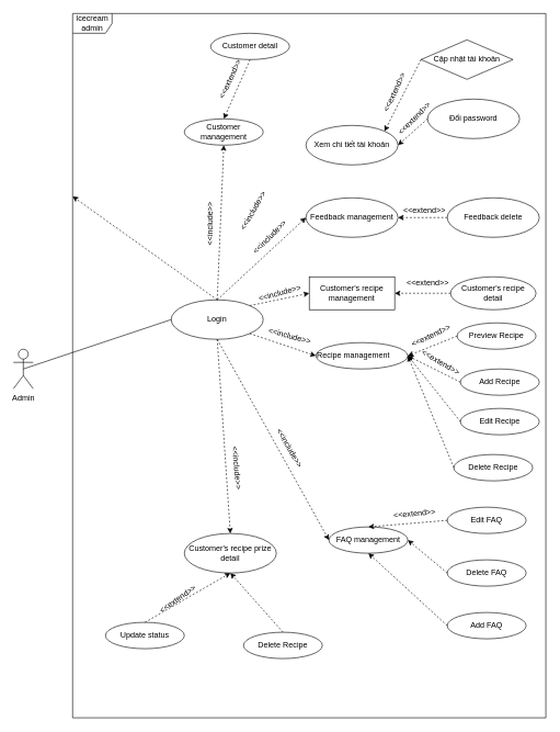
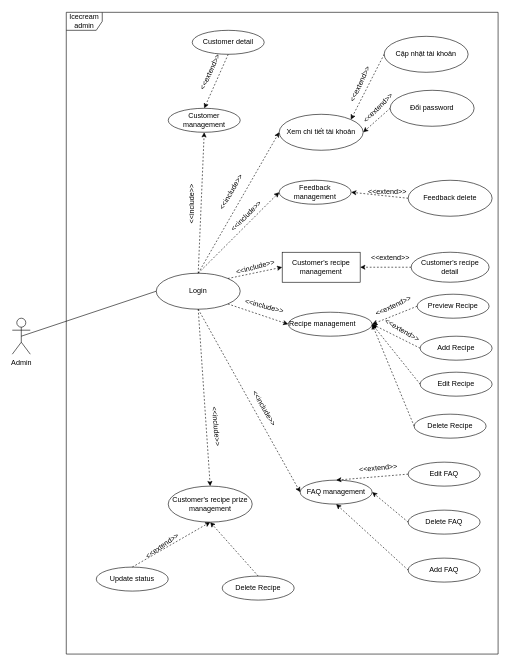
  <mxCell id="0" />
  <mxCell id="1" parent="0" />
  <mxCell id="2" value="Admin" style="shape=umlActor;verticalLabelPosition=bottom;verticalAlign=top;html=1;" vertex="1" parent="1"><mxGeometry x="20" y="530" width="30" height="60" as="geometry" /></mxCell>
  <mxCell id="3" value="Icecream admin" style="shape=umlFrame;whiteSpace=wrap;html=1;" vertex="1" parent="1"><mxGeometry x="110" y="20" width="720" height="1070" as="geometry" /></mxCell>
  <mxCell id="4" value="Customer detail" style="ellipse;whiteSpace=wrap;html=1;" vertex="1" parent="1"><mxGeometry x="320" y="50" width="120" height="40" as="geometry" /></mxCell>
  <mxCell id="5" value="Customer management" style="ellipse;whiteSpace=wrap;html=1;" vertex="1" parent="1"><mxGeometry x="280" y="180" width="120" height="40" as="geometry" /></mxCell>
- <mxCell id="6" value="Feedback management" style="ellipse;whiteSpace=wrap;html=1;" vertex="1" parent="1"><mxGeometry x="465" y="300" width="140" height="60" as="geometry" /></mxCell>
+ <mxCell id="6" value="Feedback management" style="ellipse;whiteSpace=wrap;html=1;" vertex="1" parent="1"><mxGeometry x="465" y="300" width="120" height="40" as="geometry" /></mxCell>
  <mxCell id="7" value="Feedback delete" style="ellipse;whiteSpace=wrap;html=1;" vertex="1" parent="1"><mxGeometry x="680" y="300" width="140" height="60" as="geometry" /></mxCell>
  <mxCell id="8" value="Login" style="ellipse;whiteSpace=wrap;html=1;" vertex="1" parent="1"><mxGeometry x="260" y="455" width="140" height="60" as="geometry" /></mxCell>
  <mxCell id="9" value="Xem chi tiết tài khoản" style="ellipse;whiteSpace=wrap;html=1;" vertex="1" parent="1"><mxGeometry x="465" y="190" width="140" height="60" as="geometry" /></mxCell>
  <mxCell id="10" value="Đổi password" style="ellipse;whiteSpace=wrap;html=1;" vertex="1" parent="1"><mxGeometry x="650" y="150" width="140" height="60" as="geometry" /></mxCell>
  <mxCell id="11" value="" style="endArrow=classic;html=1;entryX=1;entryY=0.5;entryDx=0;entryDy=0;exitX=0;exitY=0.5;exitDx=0;exitDy=0;dashed=1;" edge="1" parent="1" source="10" target="9"><mxGeometry width="50" height="50" relative="1" as="geometry"><mxPoint x="380" y="850" as="sourcePoint" /><mxPoint x="430" y="800" as="targetPoint" /></mxGeometry></mxCell>
- <mxCell id="12" value="Cập nhật tài khoản" style="rhombus;whiteSpace=wrap;html=1;" vertex="1" parent="1"><mxGeometry x="640" y="60" width="140" height="60" as="geometry" /></mxCell>
+ <mxCell id="12" value="Cập nhật tài khoản" style="ellipse;whiteSpace=wrap;html=1;" vertex="1" parent="1"><mxGeometry x="640" y="60" width="140" height="60" as="geometry" /></mxCell>
  <mxCell id="13" value="" style="endArrow=classic;html=1;entryX=1;entryY=0;entryDx=0;entryDy=0;exitX=0;exitY=0.5;exitDx=0;exitDy=0;dashed=1;" edge="1" parent="1" source="12" target="9"><mxGeometry width="50" height="50" relative="1" as="geometry"><mxPoint x="530" y="860" as="sourcePoint" /><mxPoint x="565.503" y="771.213" as="targetPoint" /></mxGeometry></mxCell>
  <mxCell id="14" value="" style="endArrow=none;html=1;exitX=0.5;exitY=0.5;exitDx=0;exitDy=0;exitPerimeter=0;entryX=0;entryY=0.5;entryDx=0;entryDy=0;" edge="1" parent="1" source="2" target="8"><mxGeometry width="50" height="50" relative="1" as="geometry"><mxPoint x="85" y="470" as="sourcePoint" /><mxPoint x="270" y="520" as="targetPoint" /></mxGeometry></mxCell>
- <mxCell id="15" value="" style="endArrow=classic;html=1;exitX=0.5;exitY=0;exitDx=0;exitDy=0;dashed=1;" edge="1" parent="1" source="8" target="3"><mxGeometry width="50" height="50" relative="1" as="geometry"><mxPoint x="480" y="400" as="sourcePoint" /><mxPoint x="530" y="350" as="targetPoint" /></mxGeometry></mxCell>
+ <mxCell id="15" value="" style="endArrow=classic;html=1;exitX=0.5;exitY=0;exitDx=0;exitDy=0;entryX=0;entryY=0.5;entryDx=0;entryDy=0;dashed=1;" edge="1" parent="1" source="8" target="9"><mxGeometry width="50" height="50" relative="1" as="geometry"><mxPoint x="480" y="400" as="sourcePoint" /><mxPoint x="530" y="350" as="targetPoint" /></mxGeometry></mxCell>
  <mxCell id="16" value="Customer's recipe detail" style="ellipse;whiteSpace=wrap;html=1;" vertex="1" parent="1"><mxGeometry x="685" y="420" width="130" height="50" as="geometry" /></mxCell>
  <mxCell id="17" value="Customer's recipe management" style="whiteSpace=wrap;html=1;rounded=0;" vertex="1" parent="1"><mxGeometry x="470" y="420" width="130" height="50" as="geometry" /></mxCell>
  <mxCell id="18" value="&lt;div align=&quot;left&quot;&gt;Recipe management&lt;/div&gt;" style="ellipse;whiteSpace=wrap;html=1;align=left;" vertex="1" parent="1"><mxGeometry x="480" y="520" width="140" height="40" as="geometry" /></mxCell>
  <mxCell id="19" value="Add Recipe" style="ellipse;whiteSpace=wrap;html=1;" vertex="1" parent="1"><mxGeometry x="700" y="560" width="120" height="40" as="geometry" /></mxCell>
  <mxCell id="20" value="Edit Recipe" style="ellipse;whiteSpace=wrap;html=1;" vertex="1" parent="1"><mxGeometry x="700" y="620" width="120" height="40" as="geometry" /></mxCell>
  <mxCell id="21" value="Delete Recipe" style="ellipse;whiteSpace=wrap;html=1;" vertex="1" parent="1"><mxGeometry x="690" y="690" width="120" height="40" as="geometry" /></mxCell>
  <mxCell id="22" value="Preview Recipe" style="ellipse;whiteSpace=wrap;html=1;" vertex="1" parent="1"><mxGeometry x="695" y="490" width="120" height="40" as="geometry" /></mxCell>
  <mxCell id="23" value="FAQ management" style="ellipse;whiteSpace=wrap;html=1;" vertex="1" parent="1"><mxGeometry x="500" y="800" width="120" height="40" as="geometry" /></mxCell>
  <mxCell id="24" value="Add FAQ" style="ellipse;whiteSpace=wrap;html=1;" vertex="1" parent="1"><mxGeometry x="680" y="930" width="120" height="40" as="geometry" /></mxCell>
  <mxCell id="25" value="Edit FAQ" style="ellipse;whiteSpace=wrap;html=1;" vertex="1" parent="1"><mxGeometry x="680" y="770" width="120" height="40" as="geometry" /></mxCell>
  <mxCell id="26" value="Delete FAQ" style="ellipse;whiteSpace=wrap;html=1;" vertex="1" parent="1"><mxGeometry x="680" y="850" width="120" height="40" as="geometry" /></mxCell>
- <mxCell id="27" value="Customer's recipe prize detail" style="ellipse;whiteSpace=wrap;html=1;" vertex="1" parent="1"><mxGeometry x="280" y="810" width="140" height="60" as="geometry" /></mxCell>
+ <mxCell id="27" value="Customer's recipe prize management" style="ellipse;whiteSpace=wrap;html=1;" vertex="1" parent="1"><mxGeometry x="280" y="810" width="140" height="60" as="geometry" /></mxCell>
  <mxCell id="28" value="Update status" style="ellipse;whiteSpace=wrap;html=1;" vertex="1" parent="1"><mxGeometry x="160" y="945" width="120" height="40" as="geometry" /></mxCell>
  <mxCell id="29" value="Delete Recipe" style="ellipse;whiteSpace=wrap;html=1;" vertex="1" parent="1"><mxGeometry x="370" y="960" width="120" height="40" as="geometry" /></mxCell>
  <mxCell id="30" value="" style="endArrow=classic;html=1;entryX=1;entryY=0.5;entryDx=0;entryDy=0;exitX=0;exitY=0.5;exitDx=0;exitDy=0;dashed=1;" edge="1" parent="1" source="7" target="6"><mxGeometry width="50" height="50" relative="1" as="geometry"><mxPoint x="640" y="90" as="sourcePoint" /><mxPoint x="584.497" y="198.787" as="targetPoint" /></mxGeometry></mxCell>
  <mxCell id="31" value="" style="endArrow=classic;html=1;entryX=1;entryY=0.5;entryDx=0;entryDy=0;exitX=0;exitY=0.5;exitDx=0;exitDy=0;dashed=1;" edge="1" parent="1" source="16" target="17"><mxGeometry width="50" height="50" relative="1" as="geometry"><mxPoint x="650" y="180" as="sourcePoint" /><mxPoint x="605" y="220" as="targetPoint" /></mxGeometry></mxCell>
  <mxCell id="32" value="" style="endArrow=classic;html=1;entryX=1;entryY=0.5;entryDx=0;entryDy=0;exitX=0;exitY=0.5;exitDx=0;exitDy=0;dashed=1;" edge="1" parent="1" source="22" target="18"><mxGeometry width="50" height="50" relative="1" as="geometry"><mxPoint x="685" y="445" as="sourcePoint" /><mxPoint x="600" y="445" as="targetPoint" /></mxGeometry></mxCell>
  <mxCell id="33" value="" style="endArrow=classic;html=1;entryX=1;entryY=0.5;entryDx=0;entryDy=0;exitX=0;exitY=0.5;exitDx=0;exitDy=0;dashed=1;" edge="1" parent="1" source="19"><mxGeometry width="50" height="50" relative="1" as="geometry"><mxPoint x="695" y="510" as="sourcePoint" /><mxPoint x="620" y="540" as="targetPoint" /></mxGeometry></mxCell>
  <mxCell id="34" value="" style="endArrow=classic;html=1;entryX=1;entryY=0.5;entryDx=0;entryDy=0;exitX=0;exitY=0.5;exitDx=0;exitDy=0;dashed=1;" edge="1" parent="1" source="20"><mxGeometry width="50" height="50" relative="1" as="geometry"><mxPoint x="700" y="580" as="sourcePoint" /><mxPoint x="620" y="540" as="targetPoint" /></mxGeometry></mxCell>
  <mxCell id="35" value="" style="endArrow=classic;html=1;entryX=1;entryY=0.5;entryDx=0;entryDy=0;dashed=1;exitX=0;exitY=0.5;exitDx=0;exitDy=0;" edge="1" parent="1" source="21"><mxGeometry width="50" height="50" relative="1" as="geometry"><mxPoint x="700" y="640" as="sourcePoint" /><mxPoint x="620" y="540" as="targetPoint" /></mxGeometry></mxCell>
  <mxCell id="36" value="" style="endArrow=classic;html=1;entryX=0.5;entryY=0;entryDx=0;entryDy=0;dashed=1;exitX=0;exitY=0.5;exitDx=0;exitDy=0;" edge="1" parent="1" source="25" target="23"><mxGeometry width="50" height="50" relative="1" as="geometry"><mxPoint x="690" y="710" as="sourcePoint" /><mxPoint x="620" y="540" as="targetPoint" /></mxGeometry></mxCell>
  <mxCell id="37" value="" style="endArrow=classic;html=1;entryX=1;entryY=0.5;entryDx=0;entryDy=0;dashed=1;exitX=0;exitY=0.5;exitDx=0;exitDy=0;" edge="1" parent="1" source="26" target="23"><mxGeometry width="50" height="50" relative="1" as="geometry"><mxPoint x="680" y="790" as="sourcePoint" /><mxPoint x="560" y="800" as="targetPoint" /></mxGeometry></mxCell>
  <mxCell id="38" value="" style="endArrow=classic;html=1;entryX=0.5;entryY=1;entryDx=0;entryDy=0;dashed=1;exitX=0;exitY=0.5;exitDx=0;exitDy=0;" edge="1" parent="1" source="24" target="23"><mxGeometry width="50" height="50" relative="1" as="geometry"><mxPoint x="680" y="870" as="sourcePoint" /><mxPoint x="620" y="820" as="targetPoint" /></mxGeometry></mxCell>
  <mxCell id="39" value="" style="endArrow=classic;html=1;exitX=0.5;exitY=0;exitDx=0;exitDy=0;entryX=0;entryY=0.5;entryDx=0;entryDy=0;dashed=1;" edge="1" parent="1" target="6"><mxGeometry width="50" height="50" relative="1" as="geometry"><mxPoint x="330" y="455" as="sourcePoint" /><mxPoint x="465" y="220" as="targetPoint" /></mxGeometry></mxCell>
  <mxCell id="40" value="" style="endArrow=classic;html=1;exitX=1;exitY=0;exitDx=0;exitDy=0;entryX=0;entryY=0.5;entryDx=0;entryDy=0;dashed=1;" edge="1" parent="1" source="8" target="17"><mxGeometry width="50" height="50" relative="1" as="geometry"><mxPoint x="330" y="455" as="sourcePoint" /><mxPoint x="465" y="330" as="targetPoint" /></mxGeometry></mxCell>
  <mxCell id="41" value="" style="endArrow=classic;html=1;entryX=0;entryY=0.5;entryDx=0;entryDy=0;exitX=1;exitY=1;exitDx=0;exitDy=0;dashed=1;" edge="1" parent="1" source="8" target="18"><mxGeometry width="50" height="50" relative="1" as="geometry"><mxPoint x="390" y="490" as="sourcePoint" /><mxPoint x="470" y="445" as="targetPoint" /></mxGeometry></mxCell>
  <mxCell id="42" value="" style="endArrow=classic;html=1;exitX=0.5;exitY=1;exitDx=0;exitDy=0;entryX=0;entryY=0.5;entryDx=0;entryDy=0;dashed=1;" edge="1" parent="1" source="8" target="23"><mxGeometry width="50" height="50" relative="1" as="geometry"><mxPoint x="330" y="455" as="sourcePoint" /><mxPoint x="500" y="540" as="targetPoint" /></mxGeometry></mxCell>
  <mxCell id="43" value="" style="endArrow=classic;html=1;entryX=0.5;entryY=0;entryDx=0;entryDy=0;exitX=0.5;exitY=1;exitDx=0;exitDy=0;dashed=1;" edge="1" parent="1" source="4" target="5"><mxGeometry width="50" height="50" relative="1" as="geometry"><mxPoint x="640" y="90" as="sourcePoint" /><mxPoint x="584.497" y="198.787" as="targetPoint" /></mxGeometry></mxCell>
  <mxCell id="44" value="" style="endArrow=classic;html=1;exitX=0.5;exitY=0;exitDx=0;exitDy=0;entryX=0.5;entryY=1;entryDx=0;entryDy=0;dashed=1;" edge="1" parent="1" target="5"><mxGeometry width="50" height="50" relative="1" as="geometry"><mxPoint x="330" y="455" as="sourcePoint" /><mxPoint x="465" y="220" as="targetPoint" /></mxGeometry></mxCell>
  <mxCell id="45" value="&amp;lt;&amp;lt;include&amp;gt;&amp;gt;" style="text;html=1;align=center;verticalAlign=middle;resizable=0;points=[];autosize=1;rotation=-90;" vertex="1" parent="1"><mxGeometry x="280" y="330" width="80" height="20" as="geometry" /></mxCell>
  <mxCell id="46" value="&amp;lt;&amp;lt;include&amp;gt;&amp;gt;" style="text;html=1;align=center;verticalAlign=middle;resizable=0;points=[];autosize=1;rotation=-60;" vertex="1" parent="1"><mxGeometry x="345" y="310" width="80" height="20" as="geometry" /></mxCell>
  <mxCell id="47" value="&amp;lt;&amp;lt;include&amp;gt;&amp;gt;" style="text;html=1;align=center;verticalAlign=middle;resizable=0;points=[];autosize=1;rotation=-45;" vertex="1" parent="1"><mxGeometry x="370" y="350" width="80" height="20" as="geometry" /></mxCell>
  <mxCell id="48" value="&amp;lt;&amp;lt;include&amp;gt;&amp;gt;" style="text;html=1;align=center;verticalAlign=middle;resizable=0;points=[];autosize=1;rotation=-15;" vertex="1" parent="1"><mxGeometry x="385" y="435" width="80" height="20" as="geometry" /></mxCell>
  <mxCell id="49" value="&amp;lt;&amp;lt;include&amp;gt;&amp;gt;" style="text;html=1;align=center;verticalAlign=middle;resizable=0;points=[];autosize=1;rotation=15;" vertex="1" parent="1"><mxGeometry x="400" y="500" width="80" height="20" as="geometry" /></mxCell>
  <mxCell id="50" value="&amp;lt;&amp;lt;include&amp;gt;&amp;gt;" style="text;html=1;align=center;verticalAlign=middle;resizable=0;points=[];autosize=1;rotation=60;" vertex="1" parent="1"><mxGeometry x="400" y="670" width="80" height="20" as="geometry" /></mxCell>
  <mxCell id="51" value="&amp;lt;&amp;lt;extend&amp;gt;&amp;gt;" style="text;html=1;align=center;verticalAlign=middle;resizable=0;points=[];autosize=1;rotation=-65;" vertex="1" parent="1"><mxGeometry x="310" y="110" width="80" height="20" as="geometry" /></mxCell>
  <mxCell id="52" value="&amp;lt;&amp;lt;extend&amp;gt;&amp;gt;" style="text;html=1;align=center;verticalAlign=middle;resizable=0;points=[];autosize=1;rotation=-65;" vertex="1" parent="1"><mxGeometry x="560" y="130" width="80" height="20" as="geometry" /></mxCell>
  <mxCell id="53" value="&amp;lt;&amp;lt;extend&amp;gt;&amp;gt;" style="text;html=1;align=center;verticalAlign=middle;resizable=0;points=[];autosize=1;rotation=-45;" vertex="1" parent="1"><mxGeometry x="590" y="170" width="80" height="20" as="geometry" /></mxCell>
  <mxCell id="54" value="&amp;lt;&amp;lt;extend&amp;gt;&amp;gt;" style="text;html=1;align=center;verticalAlign=middle;resizable=0;points=[];autosize=1;rotation=0;" vertex="1" parent="1"><mxGeometry x="605" y="310" width="80" height="20" as="geometry" /></mxCell>
  <mxCell id="55" value="&amp;lt;&amp;lt;extend&amp;gt;&amp;gt;" style="text;html=1;align=center;verticalAlign=middle;resizable=0;points=[];autosize=1;rotation=0;" vertex="1" parent="1"><mxGeometry x="610" y="420" width="80" height="20" as="geometry" /></mxCell>
  <mxCell id="56" value="&amp;lt;&amp;lt;extend&amp;gt;&amp;gt;" style="text;html=1;align=center;verticalAlign=middle;resizable=0;points=[];autosize=1;rotation=-25;" vertex="1" parent="1"><mxGeometry x="615" y="500" width="80" height="20" as="geometry" /></mxCell>
  <mxCell id="57" value="&amp;lt;&amp;lt;extend&amp;gt;&amp;gt;" style="text;html=1;align=center;verticalAlign=middle;resizable=0;points=[];autosize=1;rotation=30;" vertex="1" parent="1"><mxGeometry x="630" y="540" width="80" height="20" as="geometry" /></mxCell>
  <mxCell id="58" value="&amp;lt;&amp;lt;extend&amp;gt;&amp;gt;" style="text;html=1;align=center;verticalAlign=middle;resizable=0;points=[];autosize=1;rotation=-5;" vertex="1" parent="1"><mxGeometry x="590" y="770" width="80" height="20" as="geometry" /></mxCell>
  <mxCell id="59" value="" style="endArrow=classic;html=1;entryX=0.5;entryY=1;entryDx=0;entryDy=0;dashed=1;exitX=0.5;exitY=0;exitDx=0;exitDy=0;" edge="1" parent="1" source="28" target="27"><mxGeometry width="50" height="50" relative="1" as="geometry"><mxPoint x="680" y="950" as="sourcePoint" /><mxPoint x="560" y="840" as="targetPoint" /></mxGeometry></mxCell>
  <mxCell id="60" value="" style="endArrow=classic;html=1;entryX=0.5;entryY=1;entryDx=0;entryDy=0;dashed=1;exitX=0.5;exitY=0;exitDx=0;exitDy=0;" edge="1" parent="1" source="29"><mxGeometry width="50" height="50" relative="1" as="geometry"><mxPoint x="220" y="960" as="sourcePoint" /><mxPoint x="350" y="870" as="targetPoint" /></mxGeometry></mxCell>
  <mxCell id="61" value="" style="endArrow=classic;html=1;exitX=0.5;exitY=1;exitDx=0;exitDy=0;entryX=0.5;entryY=0;entryDx=0;entryDy=0;dashed=1;" edge="1" parent="1" target="27"><mxGeometry width="50" height="50" relative="1" as="geometry"><mxPoint x="330" y="515" as="sourcePoint" /><mxPoint x="500" y="820" as="targetPoint" /></mxGeometry></mxCell>
  <mxCell id="62" value="&amp;lt;&amp;lt;include&amp;gt;&amp;gt;" style="text;html=1;align=center;verticalAlign=middle;resizable=0;points=[];autosize=1;rotation=85;" vertex="1" parent="1"><mxGeometry x="320" y="700" width="80" height="20" as="geometry" /></mxCell>
  <mxCell id="63" value="&amp;lt;&amp;lt;extend&amp;gt;&amp;gt;" style="text;html=1;align=center;verticalAlign=middle;resizable=0;points=[];autosize=1;rotation=-35;" vertex="1" parent="1"><mxGeometry x="230" y="900" width="80" height="20" as="geometry" /></mxCell>
